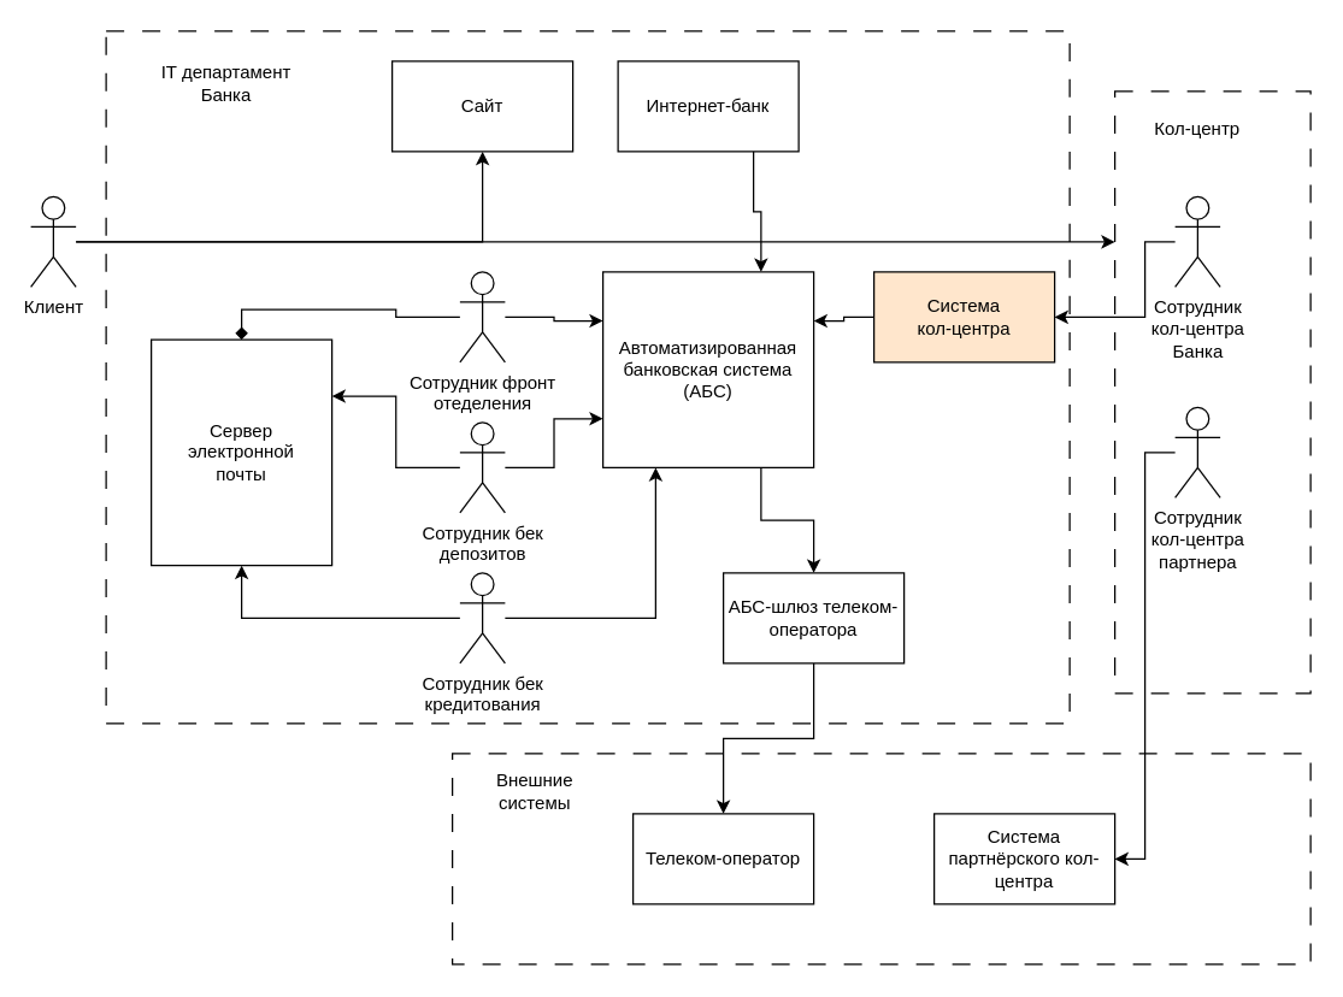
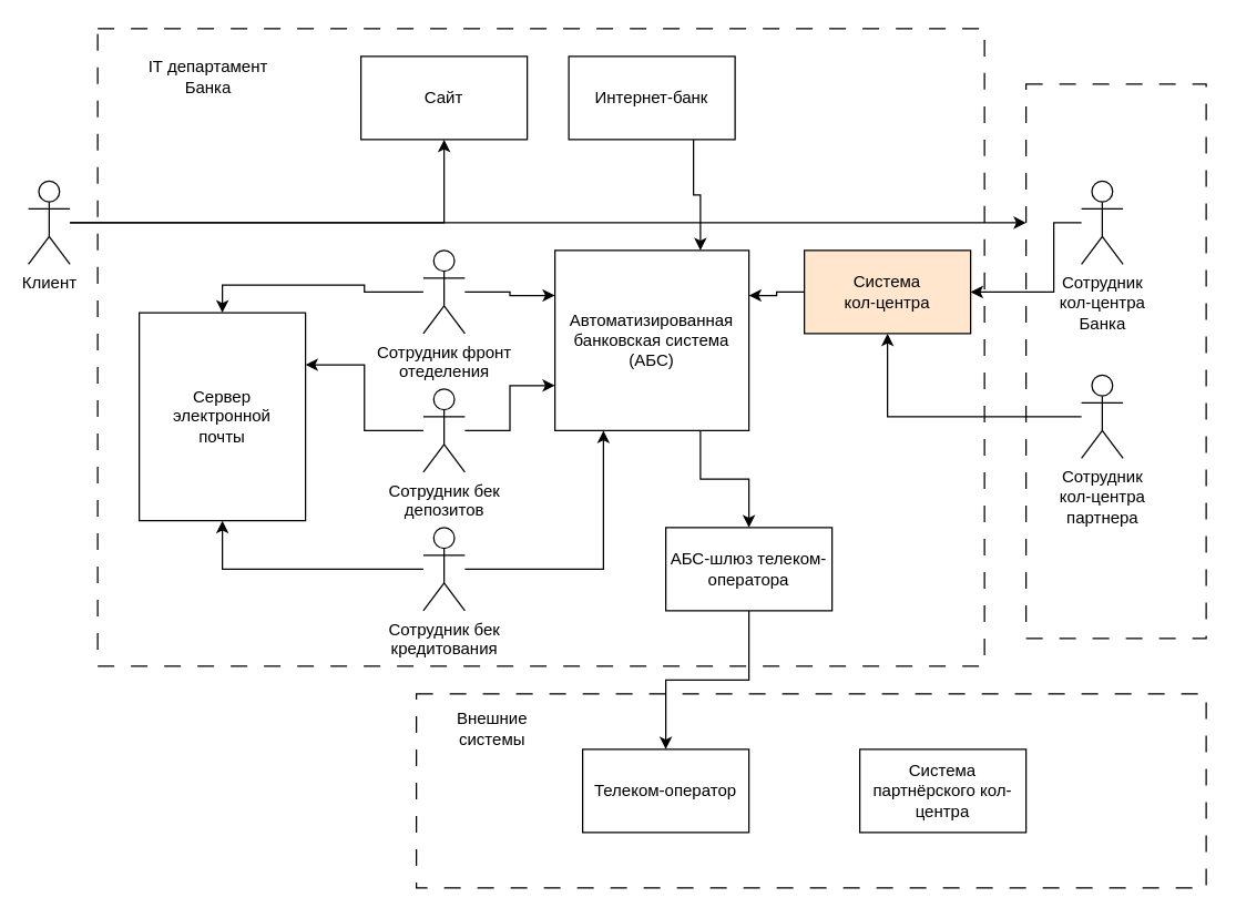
  <mxCell id="0" />
  <mxCell id="1" parent="0" />
  <mxCell id="2" value="" style="rounded=0;whiteSpace=wrap;html=1;fillColor=none;dashed=1;dashPattern=12 12;" vertex="1" parent="1"><mxGeometry x="70" width="640" height="460" as="geometry" y="20" /></mxCell>
  <mxCell id="3" value="" style="rounded=0;whiteSpace=wrap;html=1;fillColor=none;dashed=1;dashPattern=12 12;" vertex="1" parent="1"><mxGeometry x="300" y="500" width="570" height="140" as="geometry" /></mxCell>
  <mxCell id="4" value="" style="rounded=0;whiteSpace=wrap;html=1;fillColor=none;dashed=1;dashPattern=12 12;" vertex="1" parent="1"><mxGeometry x="740" y="60" width="130" height="400" as="geometry" /></mxCell>
  <mxCell id="5" style="edgeStyle=orthogonalEdgeStyle;rounded=0;orthogonalLoop=1;jettySize=auto;html=1;entryX=0.5;entryY=1;entryDx=0;entryDy=0;" edge="1" parent="1" source="7" target="21"><mxGeometry relative="1" as="geometry" /></mxCell>
  <mxCell id="6" style="edgeStyle=orthogonalEdgeStyle;rounded=0;orthogonalLoop=1;jettySize=auto;html=1;entryX=0;entryY=0.25;entryDx=0;entryDy=0;" edge="1" parent="1" source="7" target="4"><mxGeometry relative="1" as="geometry" /></mxCell>
  <mxCell id="7" value="Клиент" style="shape=umlActor;verticalLabelPosition=bottom;verticalAlign=top;html=1;outlineConnect=0;" vertex="1" parent="1"><mxGeometry x="20" y="130" width="30" height="60" as="geometry" /></mxCell>
  <mxCell id="8" style="edgeStyle=orthogonalEdgeStyle;rounded=0;orthogonalLoop=1;jettySize=auto;html=1;entryX=0;entryY=0.25;entryDx=0;entryDy=0;" edge="1" parent="1" source="10" target="27"><mxGeometry relative="1" as="geometry" /></mxCell>
- <mxCell id="9" style="edgeStyle=orthogonalEdgeStyle;rounded=0;orthogonalLoop=1;jettySize=auto;html=1;entryX=0.5;entryY=0;entryDx=0;entryDy=0;endArrow=diamond;" edge="1" parent="1" source="10" target="33"><mxGeometry relative="1" as="geometry" /></mxCell>
+ <mxCell id="9" style="edgeStyle=orthogonalEdgeStyle;rounded=0;orthogonalLoop=1;jettySize=auto;html=1;entryX=0.5;entryY=0;entryDx=0;entryDy=0;" edge="1" parent="1" source="10" target="33"><mxGeometry relative="1" as="geometry" /></mxCell>
  <mxCell id="10" value="Сотрудник фронт&lt;div&gt;отеделения&lt;/div&gt;" style="shape=umlActor;verticalLabelPosition=bottom;verticalAlign=top;html=1;outlineConnect=0;" vertex="1" parent="1"><mxGeometry x="305" y="180" width="30" height="60" as="geometry" /></mxCell>
  <mxCell id="11" style="edgeStyle=orthogonalEdgeStyle;rounded=0;orthogonalLoop=1;jettySize=auto;html=1;entryX=0;entryY=0.75;entryDx=0;entryDy=0;" edge="1" parent="1" source="13" target="27"><mxGeometry relative="1" as="geometry" /></mxCell>
  <mxCell id="12" style="edgeStyle=orthogonalEdgeStyle;rounded=0;orthogonalLoop=1;jettySize=auto;html=1;entryX=1;entryY=0.25;entryDx=0;entryDy=0;" edge="1" parent="1" source="13" target="33"><mxGeometry relative="1" as="geometry" /></mxCell>
  <mxCell id="13" value="Сотрудник бек&lt;div&gt;депозитов&lt;/div&gt;" style="shape=umlActor;verticalLabelPosition=bottom;verticalAlign=top;html=1;outlineConnect=0;" vertex="1" parent="1"><mxGeometry x="305" y="280" width="30" height="60" as="geometry" /></mxCell>
  <mxCell id="14" style="edgeStyle=orthogonalEdgeStyle;rounded=0;orthogonalLoop=1;jettySize=auto;html=1;entryX=0.25;entryY=1;entryDx=0;entryDy=0;" edge="1" parent="1" source="16" target="27"><mxGeometry relative="1" as="geometry" /></mxCell>
  <mxCell id="15" style="edgeStyle=orthogonalEdgeStyle;rounded=0;orthogonalLoop=1;jettySize=auto;html=1;entryX=0.5;entryY=1;entryDx=0;entryDy=0;" edge="1" parent="1" source="16" target="33"><mxGeometry relative="1" as="geometry" /></mxCell>
  <mxCell id="16" value="Сотрудник бек&lt;div&gt;кредитования&lt;/div&gt;" style="shape=umlActor;verticalLabelPosition=bottom;verticalAlign=top;html=1;outlineConnect=0;" vertex="1" parent="1"><mxGeometry x="305" y="380" width="30" height="60" as="geometry" /></mxCell>
  <mxCell id="17" style="edgeStyle=orthogonalEdgeStyle;rounded=0;orthogonalLoop=1;jettySize=auto;html=1;entryX=1;entryY=0.5;entryDx=0;entryDy=0;" edge="1" parent="1" source="18" target="25"><mxGeometry relative="1" as="geometry"><Array as="points"><mxPoint x="760" y="160" /><mxPoint x="760" y="210" /></Array></mxGeometry></mxCell>
  <mxCell id="18" value="Сотрудник&lt;div&gt;кол-центра&lt;/div&gt;&lt;div&gt;Банка&lt;/div&gt;" style="shape=umlActor;verticalLabelPosition=bottom;verticalAlign=top;html=1;outlineConnect=0;" vertex="1" parent="1"><mxGeometry x="780" y="130" width="30" height="60" as="geometry" /></mxCell>
- <mxCell id="19" style="edgeStyle=orthogonalEdgeStyle;rounded=0;orthogonalLoop=1;jettySize=auto;html=1;entryX=1;entryY=0.5;entryDx=0;entryDy=0;" edge="1" parent="1" source="20" target="31"><mxGeometry relative="1" as="geometry" /></mxCell>
+ <mxCell id="19" style="edgeStyle=orthogonalEdgeStyle;rounded=0;orthogonalLoop=1;jettySize=auto;html=1;" edge="1" parent="1" source="20" target="25"><mxGeometry relative="1" as="geometry" /></mxCell>
  <mxCell id="20" value="Сотрудник&lt;div&gt;кол-центра&lt;/div&gt;&lt;div&gt;партнера&lt;/div&gt;" style="shape=umlActor;verticalLabelPosition=bottom;verticalAlign=top;html=1;outlineConnect=0;" vertex="1" parent="1"><mxGeometry x="780" y="270" width="30" height="60" as="geometry" /></mxCell>
  <mxCell id="21" value="Сайт" style="rounded=0;whiteSpace=wrap;html=1;" vertex="1" parent="1"><mxGeometry x="260" y="40" width="120" height="60" as="geometry" /></mxCell>
  <mxCell id="22" style="edgeStyle=orthogonalEdgeStyle;rounded=0;orthogonalLoop=1;jettySize=auto;html=1;exitX=0.75;exitY=1;exitDx=0;exitDy=0;entryX=0.75;entryY=0;entryDx=0;entryDy=0;" edge="1" parent="1" source="23" target="27"><mxGeometry relative="1" as="geometry" /></mxCell>
  <mxCell id="23" value="Интернет-банк" style="rounded=0;whiteSpace=wrap;html=1;" vertex="1" parent="1"><mxGeometry x="410" y="40" width="120" height="60" as="geometry" /></mxCell>
  <mxCell id="24" style="edgeStyle=orthogonalEdgeStyle;rounded=0;orthogonalLoop=1;jettySize=auto;html=1;entryX=1;entryY=0.25;entryDx=0;entryDy=0;" edge="1" parent="1" source="25" target="27"><mxGeometry relative="1" as="geometry" /></mxCell>
  <mxCell id="25" value="Система&lt;div&gt;кол-центра&lt;/div&gt;" style="rounded=0;whiteSpace=wrap;html=1;fillColor=#ffe6cc;" vertex="1" parent="1"><mxGeometry x="580" y="180" width="120" height="60" as="geometry" /></mxCell>
  <mxCell id="26" style="edgeStyle=orthogonalEdgeStyle;rounded=0;orthogonalLoop=1;jettySize=auto;html=1;exitX=0.75;exitY=1;exitDx=0;exitDy=0;entryX=0.5;entryY=0;entryDx=0;entryDy=0;" edge="1" parent="1" source="27" target="29"><mxGeometry relative="1" as="geometry" /></mxCell>
  <mxCell id="27" value="Автоматизированная банковская система (АБС)" style="rounded=0;whiteSpace=wrap;html=1;" vertex="1" parent="1"><mxGeometry x="400" y="180" width="140" height="130" as="geometry" /></mxCell>
  <mxCell id="28" style="edgeStyle=orthogonalEdgeStyle;rounded=0;orthogonalLoop=1;jettySize=auto;html=1;" edge="1" parent="1" source="29" target="30"><mxGeometry relative="1" as="geometry" /></mxCell>
  <mxCell id="29" value="АБС-шлюз телеком-оператора" style="rounded=0;whiteSpace=wrap;html=1;" vertex="1" parent="1"><mxGeometry x="480" y="380" width="120" height="60" as="geometry" /></mxCell>
  <mxCell id="30" value="Телеком-оператор" style="rounded=0;whiteSpace=wrap;html=1;" vertex="1" parent="1"><mxGeometry x="420" y="540" width="120" height="60" as="geometry" /></mxCell>
  <mxCell id="31" value="Система партнёрского кол-центра" style="rounded=0;whiteSpace=wrap;html=1;" vertex="1" parent="1"><mxGeometry x="620" y="540" width="120" height="60" as="geometry" /></mxCell>
- <mxCell id="32" value="Кол-центр" style="text;html=1;align=center;verticalAlign=middle;whiteSpace=wrap;rounded=0;" vertex="1" parent="1"><mxGeometry x="745" y="70" width="100" height="30" as="geometry" /></mxCell>
  <mxCell id="33" value="Сервер&lt;div&gt;электронной&lt;/div&gt;&lt;div&gt;почты&lt;/div&gt;" style="rounded=0;whiteSpace=wrap;html=1;" vertex="1" parent="1"><mxGeometry x="100" y="225" width="120" height="150" as="geometry" /></mxCell>
  <mxCell id="34" value="IT департамент Банка" style="text;html=1;align=center;verticalAlign=middle;whiteSpace=wrap;rounded=0;" vertex="1" parent="1"><mxGeometry x="100" y="40" width="100" height="30" as="geometry" /></mxCell>
  <mxCell id="35" value="Внешние системы" style="text;html=1;align=center;verticalAlign=middle;whiteSpace=wrap;rounded=0;" vertex="1" parent="1"><mxGeometry x="305" y="510" width="100" height="30" as="geometry" /></mxCell>
